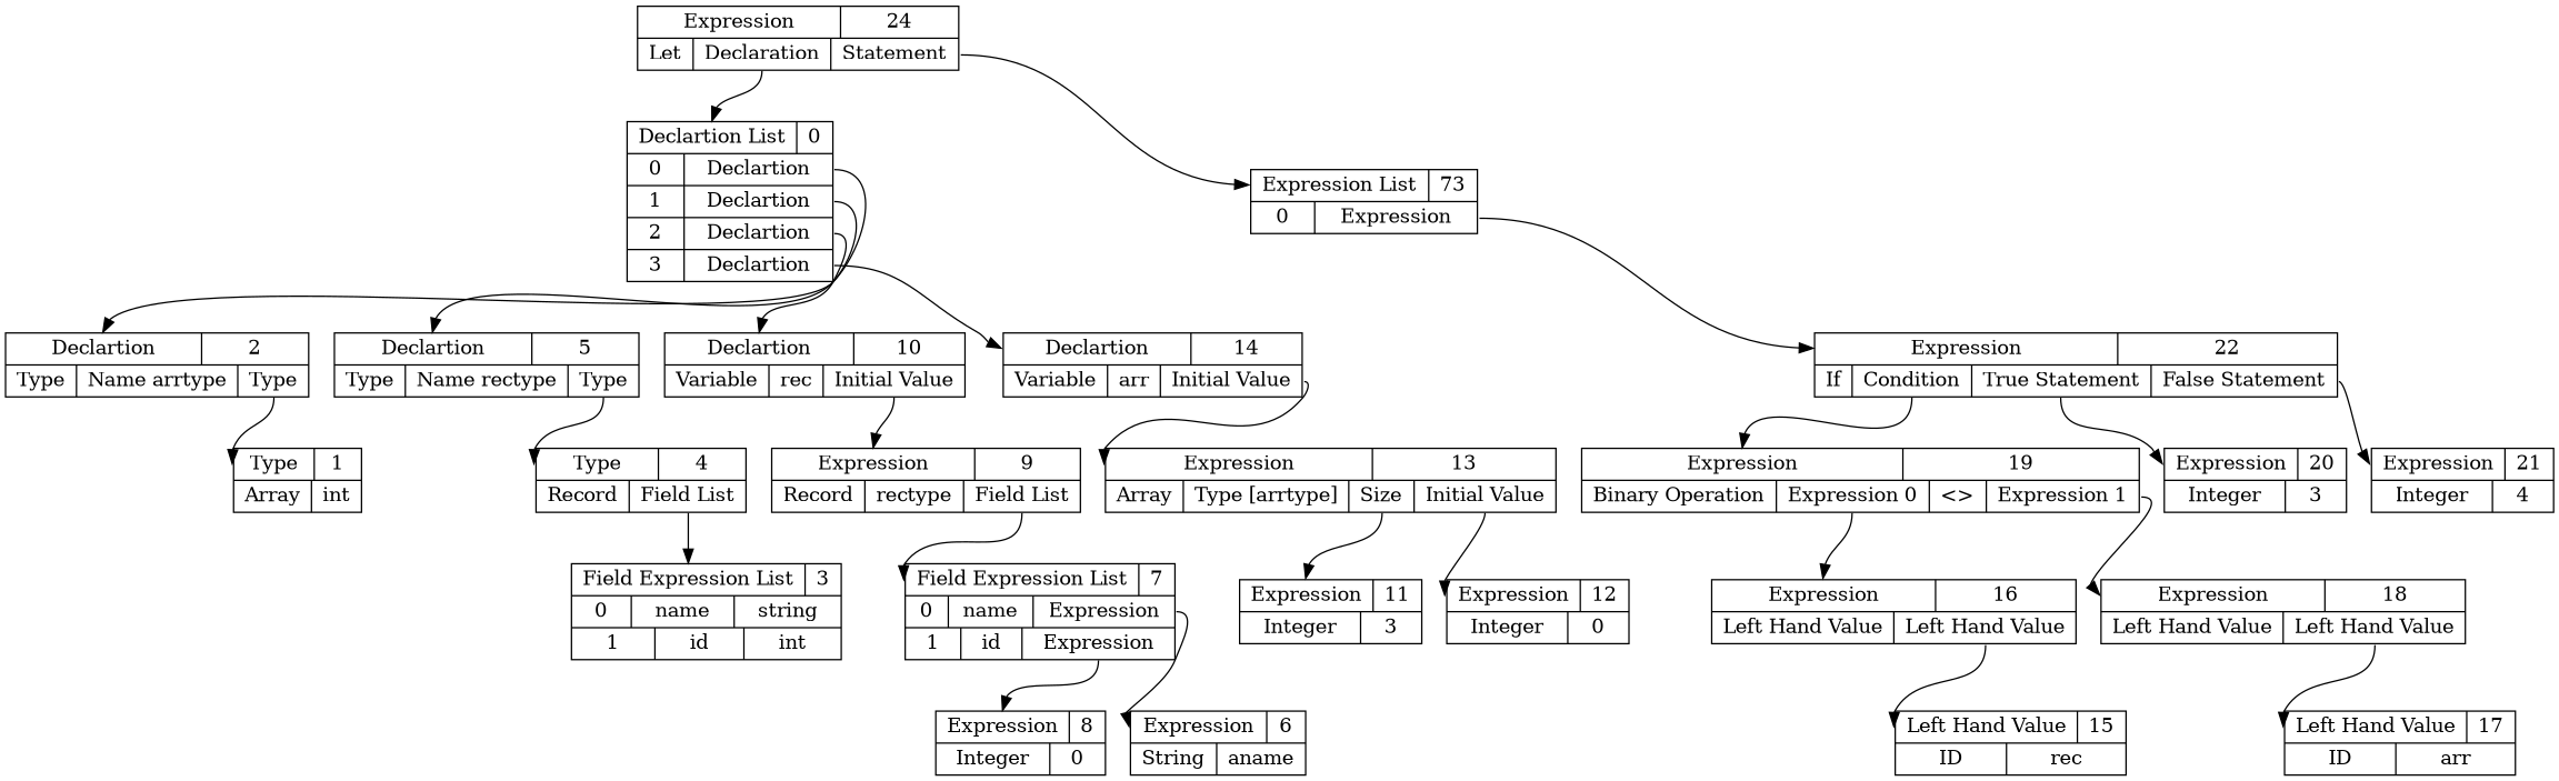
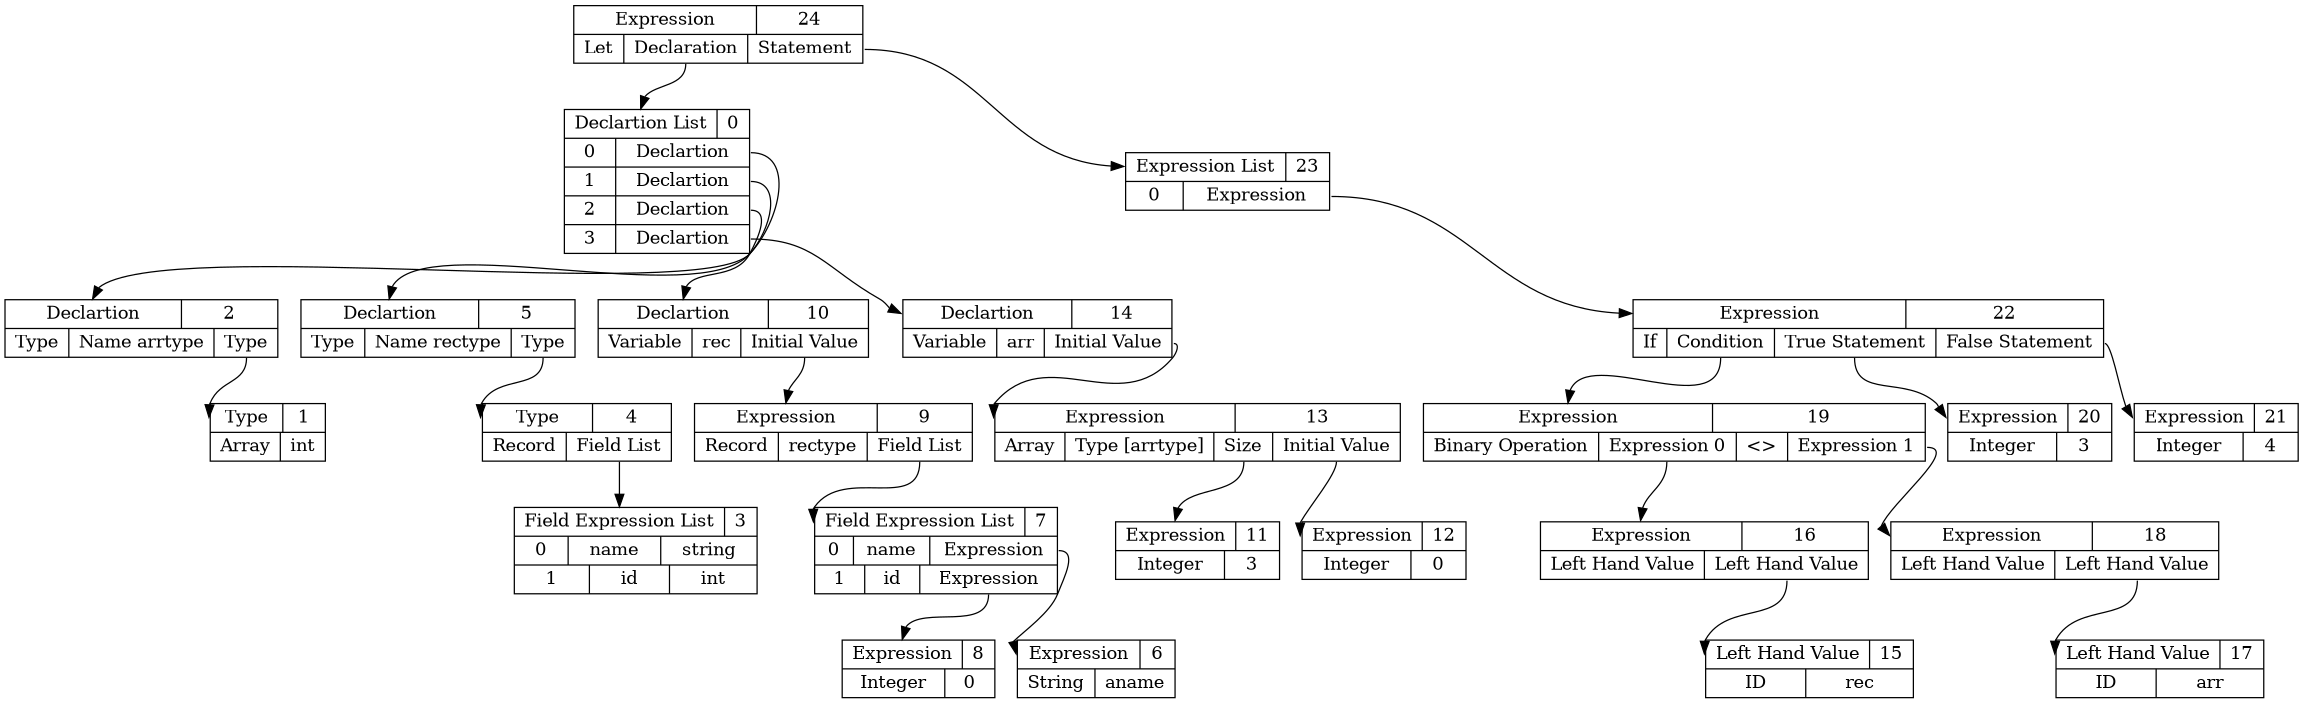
  digraph {
    node [shape=record]
    edge [headport=ptr tailport=pos0]
    n1 [label="{ { <ptr> Expression | 24 } |{ Let | <dec> Declaration | <stmt> Statement } } "]
    n2 [label="{ { <ptr> Declartion List | 0 } | { 0 | <pos0> Declartion }| { 1 | <pos1> Declartion }| { 2 | <pos2> Declartion }| { 3 | <pos3> Declartion } }"]
-   n3 [label="{ { <ptr> Expression List | 73 } | { 0 | <pos0> Expression } }"]
+   n3 [label="{ { <ptr> Expression List | 23 } | { 0 | <pos0> Expression } }"]
    n4 [label="{ { <ptr> Declartion | 2 } | {Type | Name arrtype | <ty> Type } }"]
    n5 [label="{ { <ptr> Type | 1 } | { Array | int } } "]
    n6 [label="{ { <ptr> Declartion | 5 } | {Type | Name rectype | <ty> Type } }"]
    n7 [label="{ { <ptr> Declartion | 10 } | {Variable | rec | <initval> Initial Value } }"]
    n8 [label="{ { <ptr> Declartion | 14 } | {Variable | arr | <initval> Initial Value } }"]
    n9 [label="{ { <ptr> Type | 4 } | { Record | <flist> Field List } } "]
    n10 [label="{ { <ptr> Field Expression List | 3 } | { 0 | name | string }| { 1 | id | int } }"]
    n11 [label="{ { <ptr> Expression | 9 } |{ Record | rectype | <flistpos> Field List} }"]
    n12 [label="{ { <ptr> Field Expression List | 7 } | { 0 | name | <pos0> Expression }| { 1 | id | <pos1> Expression } }"]
    n13 [label="{ { <ptr> Expression | 6 } |{ String | aname } }"]
    n14 [label="{ { <ptr> Expression | 8 } |{ Integer | 0 } }"]
    n15 [label="{ { <ptr> Expression | 13 } |{ Array | Type [arrtype] | <sz> Size | <ival> Initial Value} } "]
    n16 [label="{ { <ptr> Expression | 11 } |{ Integer | 3 } }"]
    n17 [label="{ { <ptr> Expression | 12 } |{ Integer | 0 } }"]
    n18 [label="{ { <ptr> Expression | 22 } |{ If | <cond> Condition | <tstmt> True Statement | <fstmt> False Statement } } "]
    n19 [label="{ { <ptr> Expression | 19 } |{ Binary Operation | <exp0> Expression 0 | \<\> | <exp1> Expression 1} }"]
    n20 [label="{ { <ptr> Expression | 20 } |{ Integer | 3 } }"]
    n21 [label="{ { <ptr> Expression | 21 } |{ Integer | 4 } }"]
    n22 [label="{ { <ptr> Expression | 16 } |{ Left Hand Value | <lval> Left Hand Value} }"]
    n23 [label="{ { <ptr> Expression | 18 } |{ Left Hand Value | <lval> Left Hand Value} }"]
    n24 [label="{ { <ptr> Left Hand Value | 15 } | { ID | rec } } "]
    n25 [label="{ { <ptr> Left Hand Value | 17 } | { ID | arr } } "]
    n1 -> n2 [tailport=dec]
    n1 -> n3 [tailport=stmt]
    n2 -> n4
    n2 -> n6 [tailport=pos1]
    n2 -> n7 [tailport=pos2]
    n2 -> n8 [tailport=pos3]
    n3 -> n18
    n4 -> n5 [tailport=ty]
    n6 -> n9 [tailport=ty]
    n7 -> n11 [tailport=initval]
    n8 -> n15 [tailport=initval]
    n9 -> n10 [tailport=flist]
    n11 -> n12 [tailport=flistpos]
    n12 -> n13
    n12 -> n14 [tailport=pos1]
    n15 -> n16 [tailport=sz]
    n15 -> n17 [tailport=ival]
    n18 -> n19 [tailport=cond]
    n18 -> n20 [tailport=tstmt]
    n18 -> n21 [tailport=fstmt]
    n19 -> n22 [tailport=exp0]
    n19 -> n23 [tailport=exp1]
    n22 -> n24 [tailport=lval]
    n23 -> n25 [tailport=lval]
  }
